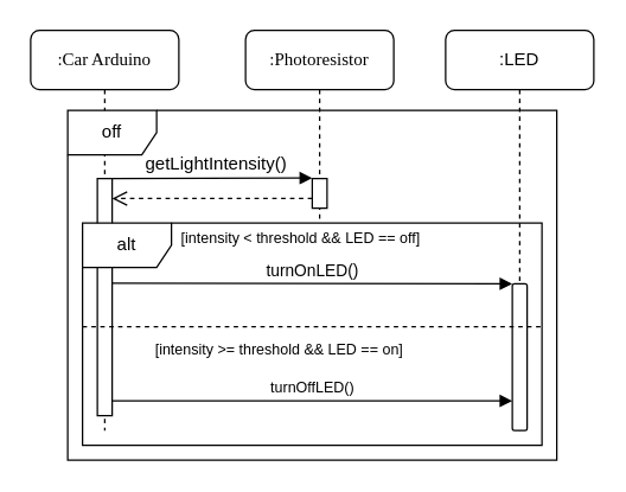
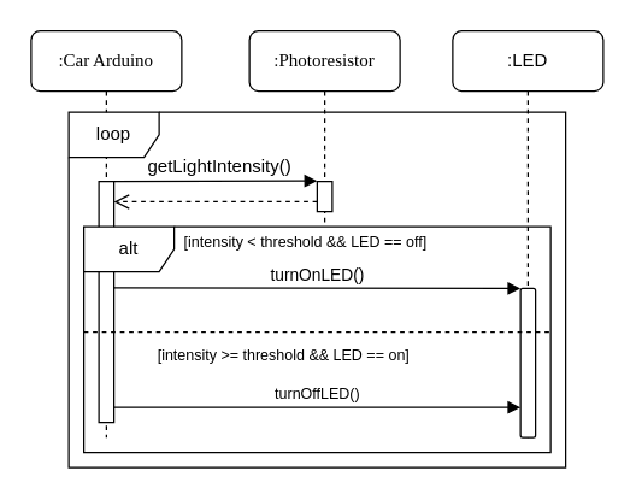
  <mxCell id="0" />
  <mxCell id="1" parent="0" />
  <mxCell id="2" value=":Photoresistor" style="shape=umlLifeline;perimeter=lifelinePerimeter;whiteSpace=wrap;html=1;container=1;collapsible=0;recursiveResize=0;outlineConnect=0;rounded=1;shadow=0;comic=0;labelBackgroundColor=none;strokeColor=#000000;strokeWidth=1;fillColor=#FFFFFF;fontFamily=Verdana;fontSize=12;fontColor=#000000;align=center;" parent="1" vertex="1"><mxGeometry x="165" y="20" width="100" height="130" as="geometry" /></mxCell>
  <mxCell id="3" value="" style="html=1;points=[];perimeter=orthogonalPerimeter;rounded=0;shadow=0;comic=0;labelBackgroundColor=none;strokeColor=#000000;strokeWidth=1;fillColor=#FFFFFF;fontFamily=Verdana;fontSize=12;fontColor=#000000;align=center;" parent="2" vertex="1"><mxGeometry x="45" y="100" width="10" height="20" as="geometry" /></mxCell>
  <mxCell id="4" value=":Car Arduino" style="shape=umlLifeline;perimeter=lifelinePerimeter;whiteSpace=wrap;html=1;container=1;collapsible=0;recursiveResize=0;outlineConnect=0;rounded=1;shadow=0;comic=0;labelBackgroundColor=none;strokeColor=#000000;strokeWidth=1;fillColor=#FFFFFF;fontFamily=Verdana;fontSize=12;fontColor=#000000;align=center;" parent="1" vertex="1"><mxGeometry x="20" y="20" width="100" height="270" as="geometry" /></mxCell>
  <mxCell id="5" value="" style="html=1;points=[];perimeter=orthogonalPerimeter;rounded=0;shadow=0;comic=0;labelBackgroundColor=none;strokeColor=#000000;strokeWidth=1;fillColor=#FFFFFF;fontFamily=Verdana;fontSize=12;fontColor=#000000;align=center;" parent="4" vertex="1"><mxGeometry x="45" y="100" width="10" height="160" as="geometry" /></mxCell>
  <mxCell id="6" value=":LED" style="shape=umlLifeline;perimeter=lifelinePerimeter;whiteSpace=wrap;html=1;container=1;collapsible=0;recursiveResize=0;outlineConnect=0;rounded=1;" vertex="1" parent="1"><mxGeometry x="300" y="20" width="100" height="270" as="geometry" /></mxCell>
  <mxCell id="7" value="" style="html=1;points=[];perimeter=orthogonalPerimeter;rounded=1;" vertex="1" parent="6"><mxGeometry x="45" y="171" width="10" height="99" as="geometry" /></mxCell>
  <mxCell id="8" value="" style="html=1;verticalAlign=bottom;endArrow=block;entryX=0;entryY=-0.017;entryDx=0;entryDy=0;entryPerimeter=0;" edge="1" parent="1" target="3"><mxGeometry width="80" relative="1" as="geometry"><mxPoint x="75" y="120" as="sourcePoint" /><mxPoint x="155" y="120" as="targetPoint" /></mxGeometry></mxCell>
  <mxCell id="9" value="getLightIntensity()" style="text;html=1;resizable=0;points=[];align=center;verticalAlign=middle;labelBackgroundColor=#ffffff;" vertex="1" connectable="0" parent="8"><mxGeometry x="-0.346" relative="1" as="geometry"><mxPoint x="26" y="-10" as="offset" /></mxGeometry></mxCell>
  <mxCell id="10" value="" style="html=1;verticalAlign=bottom;endArrow=open;dashed=1;endSize=8;exitX=0;exitY=0.358;exitDx=0;exitDy=0;exitPerimeter=0;" edge="1" parent="1"><mxGeometry relative="1" as="geometry"><mxPoint x="210" y="133.32" as="sourcePoint" /><mxPoint x="75" y="133.5" as="targetPoint" /></mxGeometry></mxCell>
  <mxCell id="11" value="turnOnLED()" style="html=1;verticalAlign=bottom;endArrow=block;" edge="1" parent="1"><mxGeometry width="80" relative="1" as="geometry"><mxPoint x="75" y="190.5" as="sourcePoint" /><mxPoint x="345" y="191" as="targetPoint" /></mxGeometry></mxCell>
  <mxCell id="12" value="" style="endArrow=none;dashed=1;html=1;exitX=0;exitY=0.467;exitDx=0;exitDy=0;exitPerimeter=0;entryX=0.999;entryY=0.466;entryDx=0;entryDy=0;entryPerimeter=0;" edge="1" parent="1" source="16" target="16"><mxGeometry width="50" height="50" relative="1" as="geometry"><mxPoint x="55" y="250" as="sourcePoint" /><mxPoint x="105" y="200" as="targetPoint" /></mxGeometry></mxCell>
  <mxCell id="13" value="[intensity &amp;lt; threshold &amp;amp;&amp;amp; LED == off]" style="text;html=1;strokeColor=none;fillColor=none;align=center;verticalAlign=middle;whiteSpace=wrap;rounded=0;fontSize=10;" vertex="1" parent="1"><mxGeometry x="120" y="150" width="165" height="20" as="geometry" /></mxCell>
  <mxCell id="14" value="[intensity &amp;gt;= threshold &amp;amp;&amp;amp; LED == on]" style="text;html=1;strokeColor=none;fillColor=none;align=center;verticalAlign=middle;whiteSpace=wrap;rounded=0;fontSize=10;" vertex="1" parent="1"><mxGeometry x="102.5" y="225" width="170" height="20" as="geometry" /></mxCell>
  <mxCell id="15" value="turnOffLED()" style="html=1;verticalAlign=bottom;endArrow=block;fontSize=10;entryX=0;entryY=0.798;entryDx=0;entryDy=0;entryPerimeter=0;" edge="1" parent="1" target="7"><mxGeometry width="80" relative="1" as="geometry"><mxPoint x="75" y="270" as="sourcePoint" /><mxPoint x="155" y="270" as="targetPoint" /></mxGeometry></mxCell>
  <mxCell id="16" value="alt" style="shape=umlFrame;whiteSpace=wrap;html=1;rounded=1;" vertex="1" parent="1"><mxGeometry x="55" y="150" width="310" height="150" as="geometry" /></mxCell>
- <mxCell id="17" value="off" style="shape=umlFrame;whiteSpace=wrap;html=1;rounded=1;" vertex="1" parent="1"><mxGeometry x="45" y="74" width="330" height="236" as="geometry" /></mxCell>
+ <mxCell id="17" value="loop" style="shape=umlFrame;whiteSpace=wrap;html=1;rounded=1;" vertex="1" parent="1"><mxGeometry x="45" y="74" width="330" height="236" as="geometry" /></mxCell>
